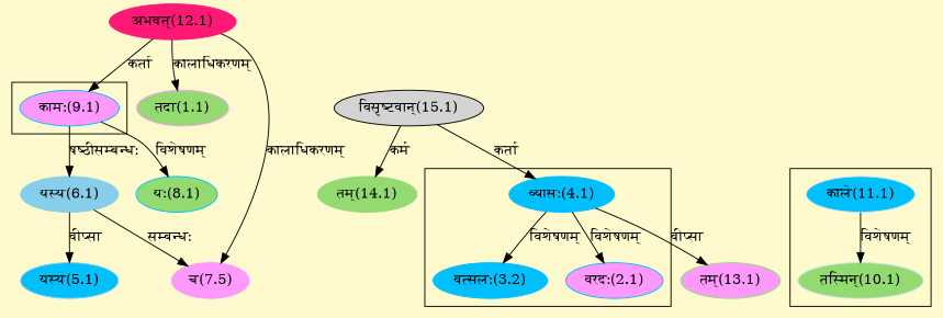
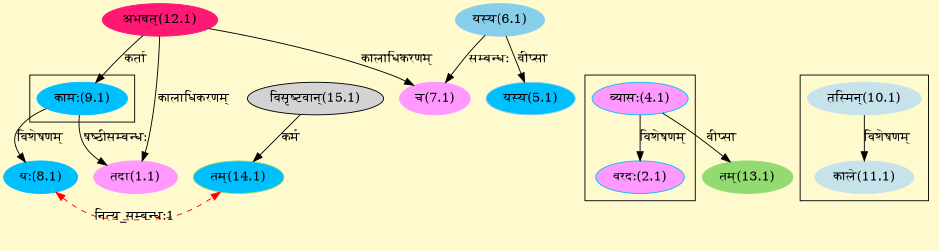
  digraph {
    bgcolor=lemonchiffon1
    compound=true
    rankdir=BT
    node [color="#00BFFF" style=filled]
    edge [dir=back]
-   n1 [label="यः(8.1)" fillcolor="#93DB70"]
-   n2 [color="#93DB70" label="तम्(14.1)"]
+   n1 [label="यः(8.1)"]
+   n2 [color="#93DB70" label="तम्(14.1)" fillcolor="#00BFFF"]
    n3 [fillcolor="#FF99FF" label="वरदः(2.1)"]
-   n4 [label="व्यासः(4.1)"]
-   n5 [label="वत्सलः(3.2)"]
-   n6 [label="कामः(9.1)" fillcolor="#FF99FF"]
-   n7 [color="#C6E2EB" label="तस्मिन्(10.1)" fillcolor="#93DB70"]
-   n8 [color="#C6E2EB" label="काले(11.1)" fillcolor="#00BFFF"]
+   n4 [label="व्यासः(4.1)" fillcolor="#FF99FF"]
+   n6 [label="कामः(9.1)"]
+   n7 [color="#C6E2EB" label="तस्मिन्(10.1)"]
+   n8 [color="#C6E2EB" label="काले(11.1)"]
    n9 [label="विसृष्टवान्(15.1)" color=""]
    n10 [color="#FF1975" label="अभवत्(12.1)"]
-   n11 [color="#FF99FF" label="तदा(1.1)" fillcolor="#93DB70"]
+   n11 [color="#FF99FF" label="तदा(1.1)"]
    n12 [color="#87CEEB" fillcolor="#00BFFF" label="यस्य(5.1)"]
    n13 [color="#87CEEB" label="यस्य(6.1)"]
-   n14 [color="#FF99FF" label="च(7.5)"]
-   n15 [color="#93DB70" label="तम्(13.1)" fillcolor="#FF99FF"]
+   n14 [color="#FF99FF" label="च(7.1)"]
+   n15 [color="#93DB70" label="तम्(13.1)"]
    subgraph sub_1 {
      rank=same
      n1
      n2
    }
    subgraph cluster_2 {
      n3
      n4
-     n5
    }
    subgraph cluster_3 {
      n6
    }
    subgraph cluster_4 {
      n7
      n8
    }
+   n1 -> n2 [color=red dir=both label="नित्य_सम्बन्धः1" style=dashed]
    n1 -> n6 [label="विशेषणम्"]
    n2 -> n9 [label="कर्म"]
    n3 -> n4 [label="विशेषणम्"]
-   n4 -> n9 [label="कर्ता"]
-   n5 -> n4 [label="विशेषणम्"]
    n6 -> n10 [label="कर्ता"]
-   n7 -> n8 [label="विशेषणम्"]
+   n8 -> n7 [label="विशेषणम्"]
    n11 -> n10 [label="कालाधिकरणम्"]
    n12 -> n13 [label="वीप्सा"]
-   n13 -> n6 [label="षष्ठीसम्बन्धः"]
+   n11 -> n6 [label="षष्ठीसम्बन्धः"]
    n14 -> n10 [label="कालाधिकरणम्"]
    n14 -> n13 [label="सम्बन्धः"]
    n15 -> n4 [label="वीप्सा"]
  }
